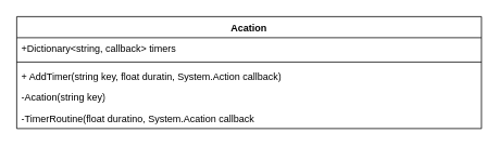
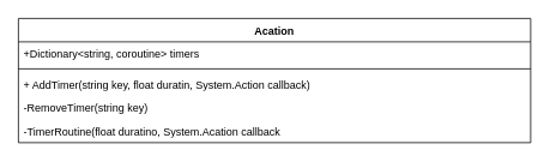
  <mxCell id="0" />
  <mxCell id="1" parent="0" />
  <mxCell id="2" value="Acation&lt;div&gt;&lt;br&gt;&lt;/div&gt;" style="swimlane;fontStyle=1;align=center;verticalAlign=top;childLayout=stackLayout;horizontal=1;startSize=26;horizontalStack=0;resizeParent=1;resizeParentMax=0;resizeLast=0;collapsible=1;marginBottom=0;whiteSpace=wrap;html=1;" vertex="1" parent="1"><mxGeometry x="20" y="20" width="570" height="138" as="geometry" /></mxCell>
- <mxCell id="3" value="+Dictionary&amp;lt;string, callback&amp;gt; timers" style="text;strokeColor=none;fillColor=none;align=left;verticalAlign=top;spacingLeft=4;spacingRight=4;overflow=hidden;rotatable=0;points=[[0,0.5],[1,0.5]];portConstraint=eastwest;whiteSpace=wrap;html=1;" vertex="1" parent="2"><mxGeometry y="26" width="570" height="26" as="geometry" /></mxCell>
+ <mxCell id="3" value="+Dictionary&amp;lt;string, coroutine&amp;gt; timers" style="text;strokeColor=none;fillColor=none;align=left;verticalAlign=top;spacingLeft=4;spacingRight=4;overflow=hidden;rotatable=0;points=[[0,0.5],[1,0.5]];portConstraint=eastwest;whiteSpace=wrap;html=1;" vertex="1" parent="2"><mxGeometry y="26" width="570" height="26" as="geometry" /></mxCell>
  <mxCell id="4" value="" style="line;strokeWidth=1;fillColor=none;align=left;verticalAlign=middle;spacingTop=-1;spacingLeft=3;spacingRight=3;rotatable=0;labelPosition=right;points=[];portConstraint=eastwest;strokeColor=inherit;" vertex="1" parent="2"><mxGeometry y="52" width="570" height="8" as="geometry" /></mxCell>
  <mxCell id="5" value="+ AddTimer(string key, float duratin, System.Action callback)" style="text;strokeColor=none;fillColor=none;align=left;verticalAlign=top;spacingLeft=4;spacingRight=4;overflow=hidden;rotatable=0;points=[[0,0.5],[1,0.5]];portConstraint=eastwest;whiteSpace=wrap;html=1;" vertex="1" parent="2"><mxGeometry y="60" width="570" height="26" as="geometry" /></mxCell>
- <mxCell id="6" value="-Acation(string key)" style="text;strokeColor=none;fillColor=none;align=left;verticalAlign=top;spacingLeft=4;spacingRight=4;overflow=hidden;rotatable=0;points=[[0,0.5],[1,0.5]];portConstraint=eastwest;whiteSpace=wrap;html=1;" vertex="1" parent="2"><mxGeometry y="86" width="570" height="26" as="geometry" /></mxCell>
+ <mxCell id="6" value="-RemoveTimer(string key)" style="text;strokeColor=none;fillColor=none;align=left;verticalAlign=top;spacingLeft=4;spacingRight=4;overflow=hidden;rotatable=0;points=[[0,0.5],[1,0.5]];portConstraint=eastwest;whiteSpace=wrap;html=1;" vertex="1" parent="2"><mxGeometry y="86" width="570" height="26" as="geometry" /></mxCell>
  <mxCell id="7" value="-TimerRoutine(float duratino, System.Acation callback" style="text;strokeColor=none;fillColor=none;align=left;verticalAlign=top;spacingLeft=4;spacingRight=4;overflow=hidden;rotatable=0;points=[[0,0.5],[1,0.5]];portConstraint=eastwest;whiteSpace=wrap;html=1;" vertex="1" parent="2"><mxGeometry y="112" width="570" height="26" as="geometry" /></mxCell>
